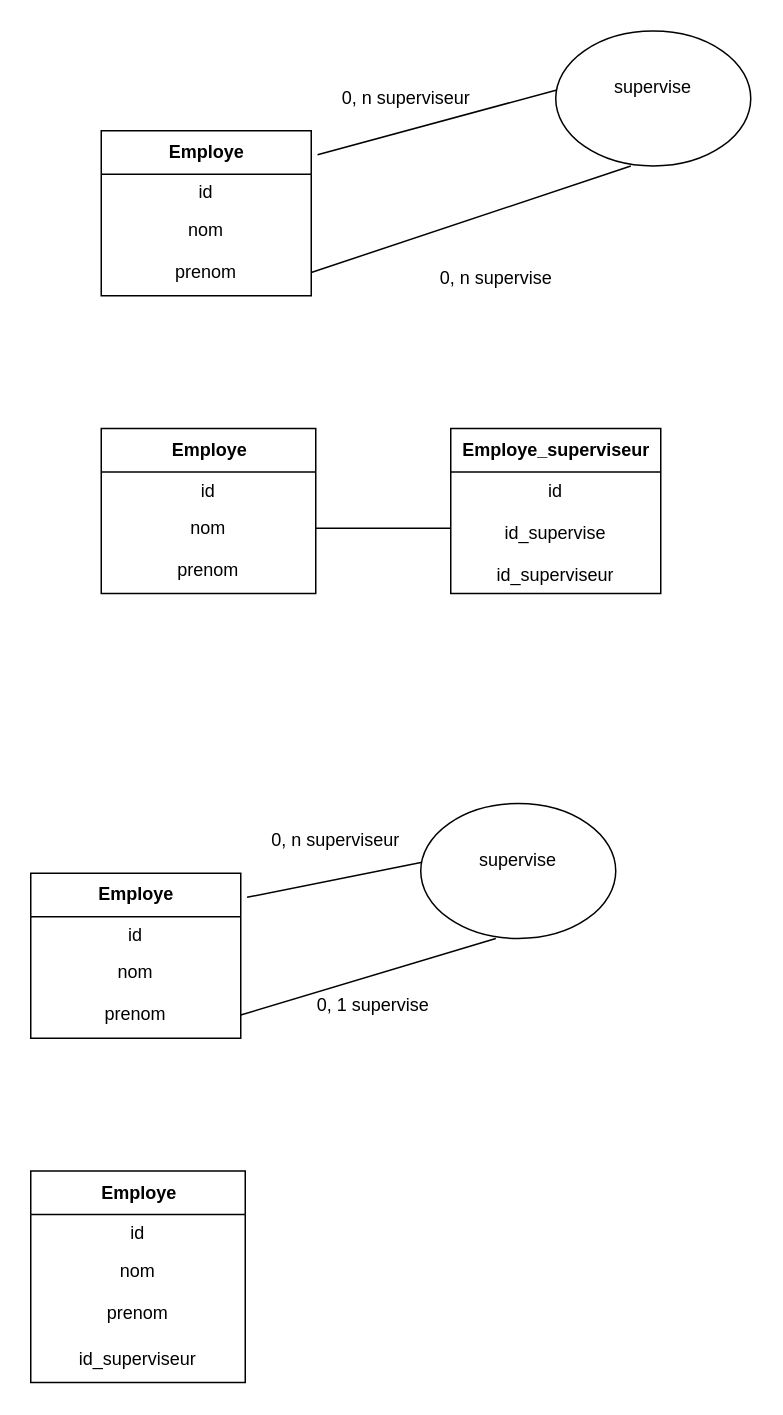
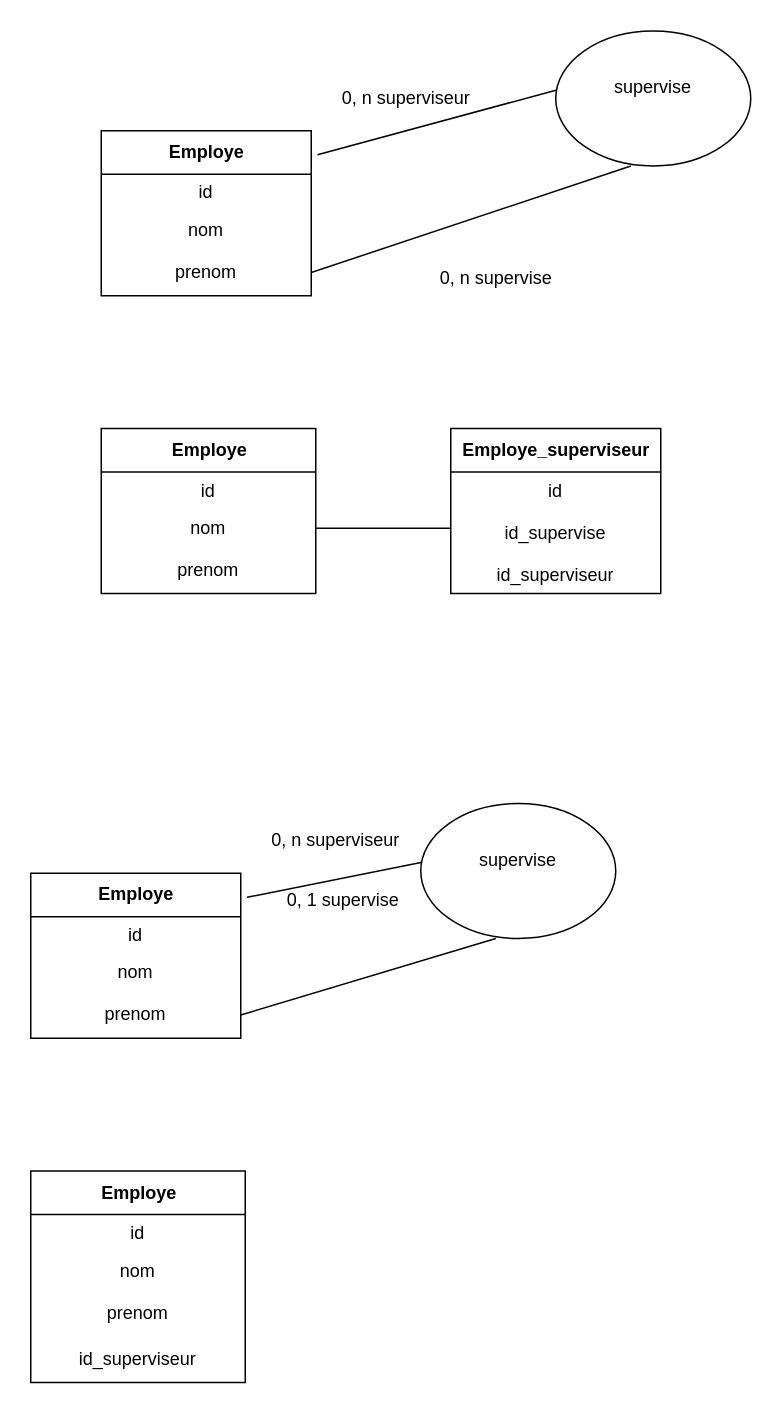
  <mxCell id="0" />
  <mxCell id="1" parent="0" />
  <mxCell id="2" value="Employe" style="swimlane;fontStyle=1;align=center;verticalAlign=middle;childLayout=stackLayout;horizontal=1;startSize=29;horizontalStack=0;resizeParent=1;resizeParentMax=0;resizeLast=0;collapsible=0;marginBottom=0;html=1;" vertex="1" parent="1"><mxGeometry x="67" y="86.5" width="140" height="110" as="geometry" /></mxCell>
  <mxCell id="3" value="id" style="text;html=1;strokeColor=none;fillColor=none;align=center;verticalAlign=middle;spacingLeft=4;spacingRight=4;overflow=hidden;rotatable=0;points=[[0,0.5],[1,0.5]];portConstraint=eastwest;" vertex="1" parent="2"><mxGeometry y="29" width="140" height="25" as="geometry" /></mxCell>
  <mxCell id="4" value="nom" style="text;html=1;strokeColor=none;fillColor=none;align=center;verticalAlign=middle;spacingLeft=4;spacingRight=4;overflow=hidden;rotatable=0;points=[[0,0.5],[1,0.5]];portConstraint=eastwest;" vertex="1" parent="2"><mxGeometry y="54" width="140" height="25" as="geometry" /></mxCell>
  <mxCell id="5" value="&lt;div&gt;prenom&lt;/div&gt;" style="text;html=1;strokeColor=none;fillColor=none;align=center;verticalAlign=middle;spacingLeft=4;spacingRight=4;overflow=hidden;rotatable=0;points=[[0,0.5],[1,0.5]];portConstraint=eastwest;" vertex="1" parent="2"><mxGeometry y="79" width="140" height="31" as="geometry" /></mxCell>
  <mxCell id="6" style="edgeStyle=none;html=1;exitX=0.02;exitY=0.431;exitDx=0;exitDy=0;endArrow=none;endFill=0;entryX=1.03;entryY=0.146;entryDx=0;entryDy=0;exitPerimeter=0;entryPerimeter=0;" edge="1" parent="1" source="7" target="2"><mxGeometry relative="1" as="geometry"><mxPoint x="207" y="153" as="targetPoint" /></mxGeometry></mxCell>
  <mxCell id="7" value="supervise&lt;br&gt;&lt;br&gt;" style="ellipse;whiteSpace=wrap;html=1;align=center;" vertex="1" parent="1"><mxGeometry x="370" y="20" width="130" height="90" as="geometry" /></mxCell>
  <mxCell id="8" value="0, n superviseur" style="text;html=1;resizable=0;autosize=1;align=center;verticalAlign=middle;points=[];fillColor=none;strokeColor=none;rounded=0;" vertex="1" parent="1"><mxGeometry x="220" y="55" width="100" height="20" as="geometry" /></mxCell>
  <mxCell id="9" style="edgeStyle=none;html=1;exitX=1;exitY=0.5;exitDx=0;exitDy=0;entryX=0.385;entryY=1;entryDx=0;entryDy=0;entryPerimeter=0;endArrow=none;endFill=0;" edge="1" parent="1" source="5" target="7"><mxGeometry relative="1" as="geometry" /></mxCell>
  <mxCell id="10" value="0, n supervise" style="text;html=1;resizable=0;autosize=1;align=center;verticalAlign=middle;points=[];fillColor=none;strokeColor=none;rounded=0;" vertex="1" parent="1"><mxGeometry x="285" y="175" width="90" height="20" as="geometry" /></mxCell>
  <mxCell id="11" value="Employe_superviseur" style="swimlane;fontStyle=1;align=center;verticalAlign=middle;childLayout=stackLayout;horizontal=1;startSize=29;horizontalStack=0;resizeParent=1;resizeParentMax=0;resizeLast=0;collapsible=0;marginBottom=0;html=1;" vertex="1" parent="1"><mxGeometry x="300" y="285" width="140" height="110" as="geometry" /></mxCell>
  <mxCell id="12" value="id" style="text;html=1;strokeColor=none;fillColor=none;align=center;verticalAlign=middle;spacingLeft=4;spacingRight=4;overflow=hidden;rotatable=0;points=[[0,0.5],[1,0.5]];portConstraint=eastwest;" vertex="1" parent="11"><mxGeometry y="29" width="140" height="25" as="geometry" /></mxCell>
  <mxCell id="13" value="&lt;div&gt;id_supervise&lt;/div&gt;" style="text;html=1;strokeColor=none;fillColor=none;align=center;verticalAlign=middle;spacingLeft=4;spacingRight=4;overflow=hidden;rotatable=0;points=[[0,0.5],[1,0.5]];portConstraint=eastwest;" vertex="1" parent="11"><mxGeometry y="54" width="140" height="31" as="geometry" /></mxCell>
  <mxCell id="14" value="id_superviseur" style="text;html=1;strokeColor=none;fillColor=none;align=center;verticalAlign=middle;spacingLeft=4;spacingRight=4;overflow=hidden;rotatable=0;points=[[0,0.5],[1,0.5]];portConstraint=eastwest;" vertex="1" parent="11"><mxGeometry y="85" width="140" height="25" as="geometry" /></mxCell>
  <mxCell id="15" value="Employe" style="swimlane;fontStyle=1;align=center;verticalAlign=middle;childLayout=stackLayout;horizontal=1;startSize=29;horizontalStack=0;resizeParent=1;resizeParentMax=0;resizeLast=0;collapsible=0;marginBottom=0;html=1;" vertex="1" parent="1"><mxGeometry x="67" y="285" width="143" height="110" as="geometry" /></mxCell>
  <mxCell id="16" value="id" style="text;html=1;strokeColor=none;fillColor=none;align=center;verticalAlign=middle;spacingLeft=4;spacingRight=4;overflow=hidden;rotatable=0;points=[[0,0.5],[1,0.5]];portConstraint=eastwest;" vertex="1" parent="15"><mxGeometry y="29" width="143" height="25" as="geometry" /></mxCell>
  <mxCell id="17" value="nom" style="text;html=1;strokeColor=none;fillColor=none;align=center;verticalAlign=middle;spacingLeft=4;spacingRight=4;overflow=hidden;rotatable=0;points=[[0,0.5],[1,0.5]];portConstraint=eastwest;" vertex="1" parent="15"><mxGeometry y="54" width="143" height="25" as="geometry" /></mxCell>
  <mxCell id="18" value="&lt;div&gt;prenom&lt;/div&gt;" style="text;html=1;strokeColor=none;fillColor=none;align=center;verticalAlign=middle;spacingLeft=4;spacingRight=4;overflow=hidden;rotatable=0;points=[[0,0.5],[1,0.5]];portConstraint=eastwest;" vertex="1" parent="15"><mxGeometry y="79" width="143" height="31" as="geometry" /></mxCell>
  <mxCell id="19" style="edgeStyle=none;html=1;exitX=1;exitY=0.5;exitDx=0;exitDy=0;entryX=0;entryY=0.5;entryDx=0;entryDy=0;endArrow=none;endFill=0;" edge="1" parent="1" source="17"><mxGeometry relative="1" as="geometry"><mxPoint x="300" y="351.5" as="targetPoint" /></mxGeometry></mxCell>
  <mxCell id="20" value="Employe" style="swimlane;fontStyle=1;align=center;verticalAlign=middle;childLayout=stackLayout;horizontal=1;startSize=29;horizontalStack=0;resizeParent=1;resizeParentMax=0;resizeLast=0;collapsible=0;marginBottom=0;html=1;" vertex="1" parent="1"><mxGeometry x="20" y="581.5" width="140" height="110" as="geometry" /></mxCell>
  <mxCell id="21" value="id" style="text;html=1;strokeColor=none;fillColor=none;align=center;verticalAlign=middle;spacingLeft=4;spacingRight=4;overflow=hidden;rotatable=0;points=[[0,0.5],[1,0.5]];portConstraint=eastwest;" vertex="1" parent="20"><mxGeometry y="29" width="140" height="25" as="geometry" /></mxCell>
  <mxCell id="22" value="nom" style="text;html=1;strokeColor=none;fillColor=none;align=center;verticalAlign=middle;spacingLeft=4;spacingRight=4;overflow=hidden;rotatable=0;points=[[0,0.5],[1,0.5]];portConstraint=eastwest;" vertex="1" parent="20"><mxGeometry y="54" width="140" height="25" as="geometry" /></mxCell>
  <mxCell id="23" value="&lt;div&gt;prenom&lt;/div&gt;" style="text;html=1;strokeColor=none;fillColor=none;align=center;verticalAlign=middle;spacingLeft=4;spacingRight=4;overflow=hidden;rotatable=0;points=[[0,0.5],[1,0.5]];portConstraint=eastwest;" vertex="1" parent="20"><mxGeometry y="79" width="140" height="31" as="geometry" /></mxCell>
  <mxCell id="24" style="edgeStyle=none;html=1;exitX=0.02;exitY=0.431;exitDx=0;exitDy=0;endArrow=none;endFill=0;entryX=1.03;entryY=0.146;entryDx=0;entryDy=0;exitPerimeter=0;entryPerimeter=0;" edge="1" parent="1" source="25" target="20"><mxGeometry relative="1" as="geometry"><mxPoint x="160" y="648" as="targetPoint" /></mxGeometry></mxCell>
  <mxCell id="25" value="supervise&lt;br&gt;&lt;br&gt;" style="ellipse;whiteSpace=wrap;html=1;align=center;" vertex="1" parent="1"><mxGeometry x="280" y="535" width="130" height="90" as="geometry" /></mxCell>
  <mxCell id="26" value="0, n superviseur" style="text;html=1;resizable=0;autosize=1;align=center;verticalAlign=middle;points=[];fillColor=none;strokeColor=none;rounded=0;" vertex="1" parent="1"><mxGeometry x="173" y="550" width="100" height="20" as="geometry" /></mxCell>
  <mxCell id="27" style="edgeStyle=none;html=1;exitX=1;exitY=0.5;exitDx=0;exitDy=0;entryX=0.385;entryY=1;entryDx=0;entryDy=0;entryPerimeter=0;endArrow=none;endFill=0;" edge="1" parent="1" source="23" target="25"><mxGeometry relative="1" as="geometry" /></mxCell>
- <mxCell id="28" value="0, 1 supervise" style="text;html=1;resizable=0;autosize=1;align=center;verticalAlign=middle;points=[];fillColor=none;strokeColor=none;rounded=0;" vertex="1" parent="1"><mxGeometry x="203" y="660" width="90" height="20" as="geometry" /></mxCell>
+ <mxCell id="28" value="0, 1 supervise" style="text;html=1;resizable=0;autosize=1;align=center;verticalAlign=middle;points=[];fillColor=none;strokeColor=none;rounded=0;" vertex="1" parent="1"><mxGeometry x="183" y="590" width="90" height="20" as="geometry" /></mxCell>
  <mxCell id="29" value="Employe" style="swimlane;fontStyle=1;align=center;verticalAlign=middle;childLayout=stackLayout;horizontal=1;startSize=29;horizontalStack=0;resizeParent=1;resizeParentMax=0;resizeLast=0;collapsible=0;marginBottom=0;html=1;" vertex="1" parent="1"><mxGeometry x="20" y="780" width="143" height="141" as="geometry" /></mxCell>
  <mxCell id="30" value="id" style="text;html=1;strokeColor=none;fillColor=none;align=center;verticalAlign=middle;spacingLeft=4;spacingRight=4;overflow=hidden;rotatable=0;points=[[0,0.5],[1,0.5]];portConstraint=eastwest;" vertex="1" parent="29"><mxGeometry y="29" width="143" height="25" as="geometry" /></mxCell>
  <mxCell id="31" value="nom" style="text;html=1;strokeColor=none;fillColor=none;align=center;verticalAlign=middle;spacingLeft=4;spacingRight=4;overflow=hidden;rotatable=0;points=[[0,0.5],[1,0.5]];portConstraint=eastwest;" vertex="1" parent="29"><mxGeometry y="54" width="143" height="25" as="geometry" /></mxCell>
  <mxCell id="32" value="&lt;div&gt;prenom&lt;/div&gt;" style="text;html=1;strokeColor=none;fillColor=none;align=center;verticalAlign=middle;spacingLeft=4;spacingRight=4;overflow=hidden;rotatable=0;points=[[0,0.5],[1,0.5]];portConstraint=eastwest;" vertex="1" parent="29"><mxGeometry y="79" width="143" height="31" as="geometry" /></mxCell>
  <mxCell id="33" value="&lt;div&gt;id_superviseur&lt;/div&gt;" style="text;html=1;strokeColor=none;fillColor=none;align=center;verticalAlign=middle;spacingLeft=4;spacingRight=4;overflow=hidden;rotatable=0;points=[[0,0.5],[1,0.5]];portConstraint=eastwest;" vertex="1" parent="29"><mxGeometry y="110" width="143" height="31" as="geometry" /></mxCell>
